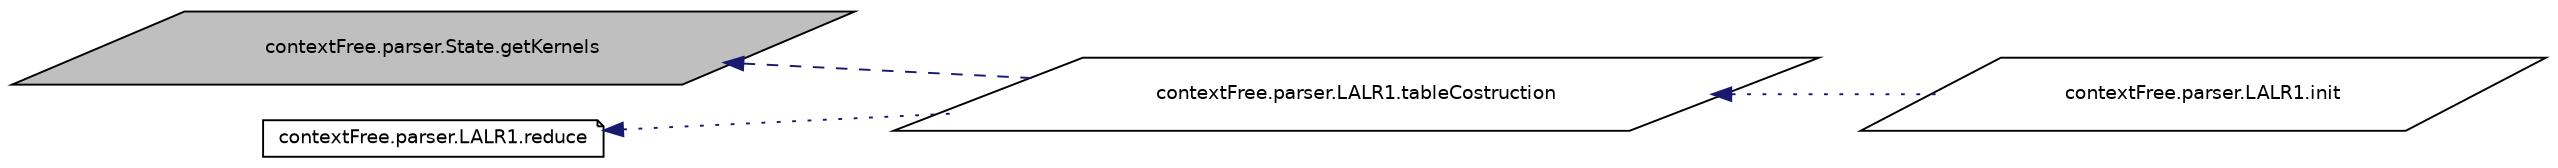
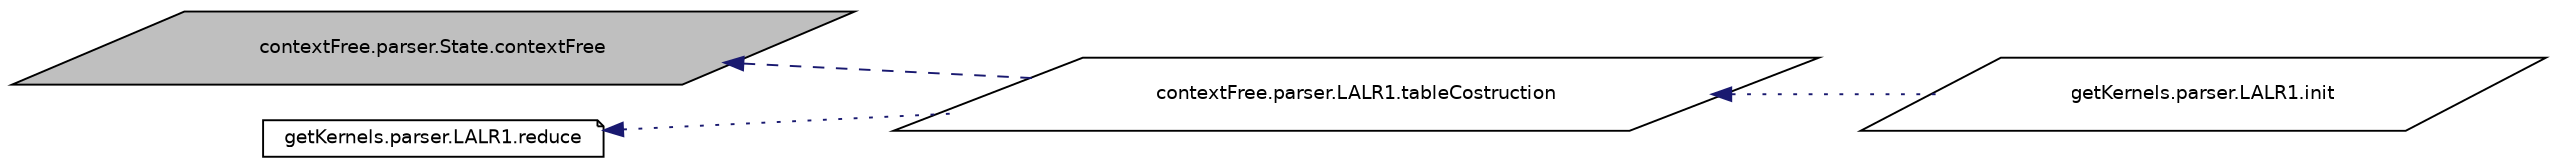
  digraph {
    rankdir=LR
    node [color=black fillcolor=white fontname=Helvetica fontsize=10 shape=parallelogram style=filled]
    edge [color=midnightblue dir=back fontname=Helvetica fontsize=10 labelfontname=Helvetica labelfontsize=10 style=dotted]
-   n1 [fillcolor=grey75 fontcolor=black height=0.2 label="contextFree.parser.State.getKernels" width=0.4]
+   n1 [fillcolor=grey75 fontcolor=black height=0.2 label="contextFree.parser.State.contextFree" width=0.4]
    n2 [height=0.2 label="contextFree.parser.LALR1.tableCostruction" width=0.4]
-   n3 [height=0.2 label="contextFree.parser.LALR1.reduce" shape=note width=0.4]
-   n4 [height=0.2 label="contextFree.parser.LALR1.init" width=0.4]
+   n3 [height=0.2 label="getKernels.parser.LALR1.reduce" shape=note width=0.4]
+   n4 [height=0.2 label="getKernels.parser.LALR1.init" width=0.4]
    n1 -> n2 [style=dashed]
    n2 -> n4
    n3 -> n2
  }
